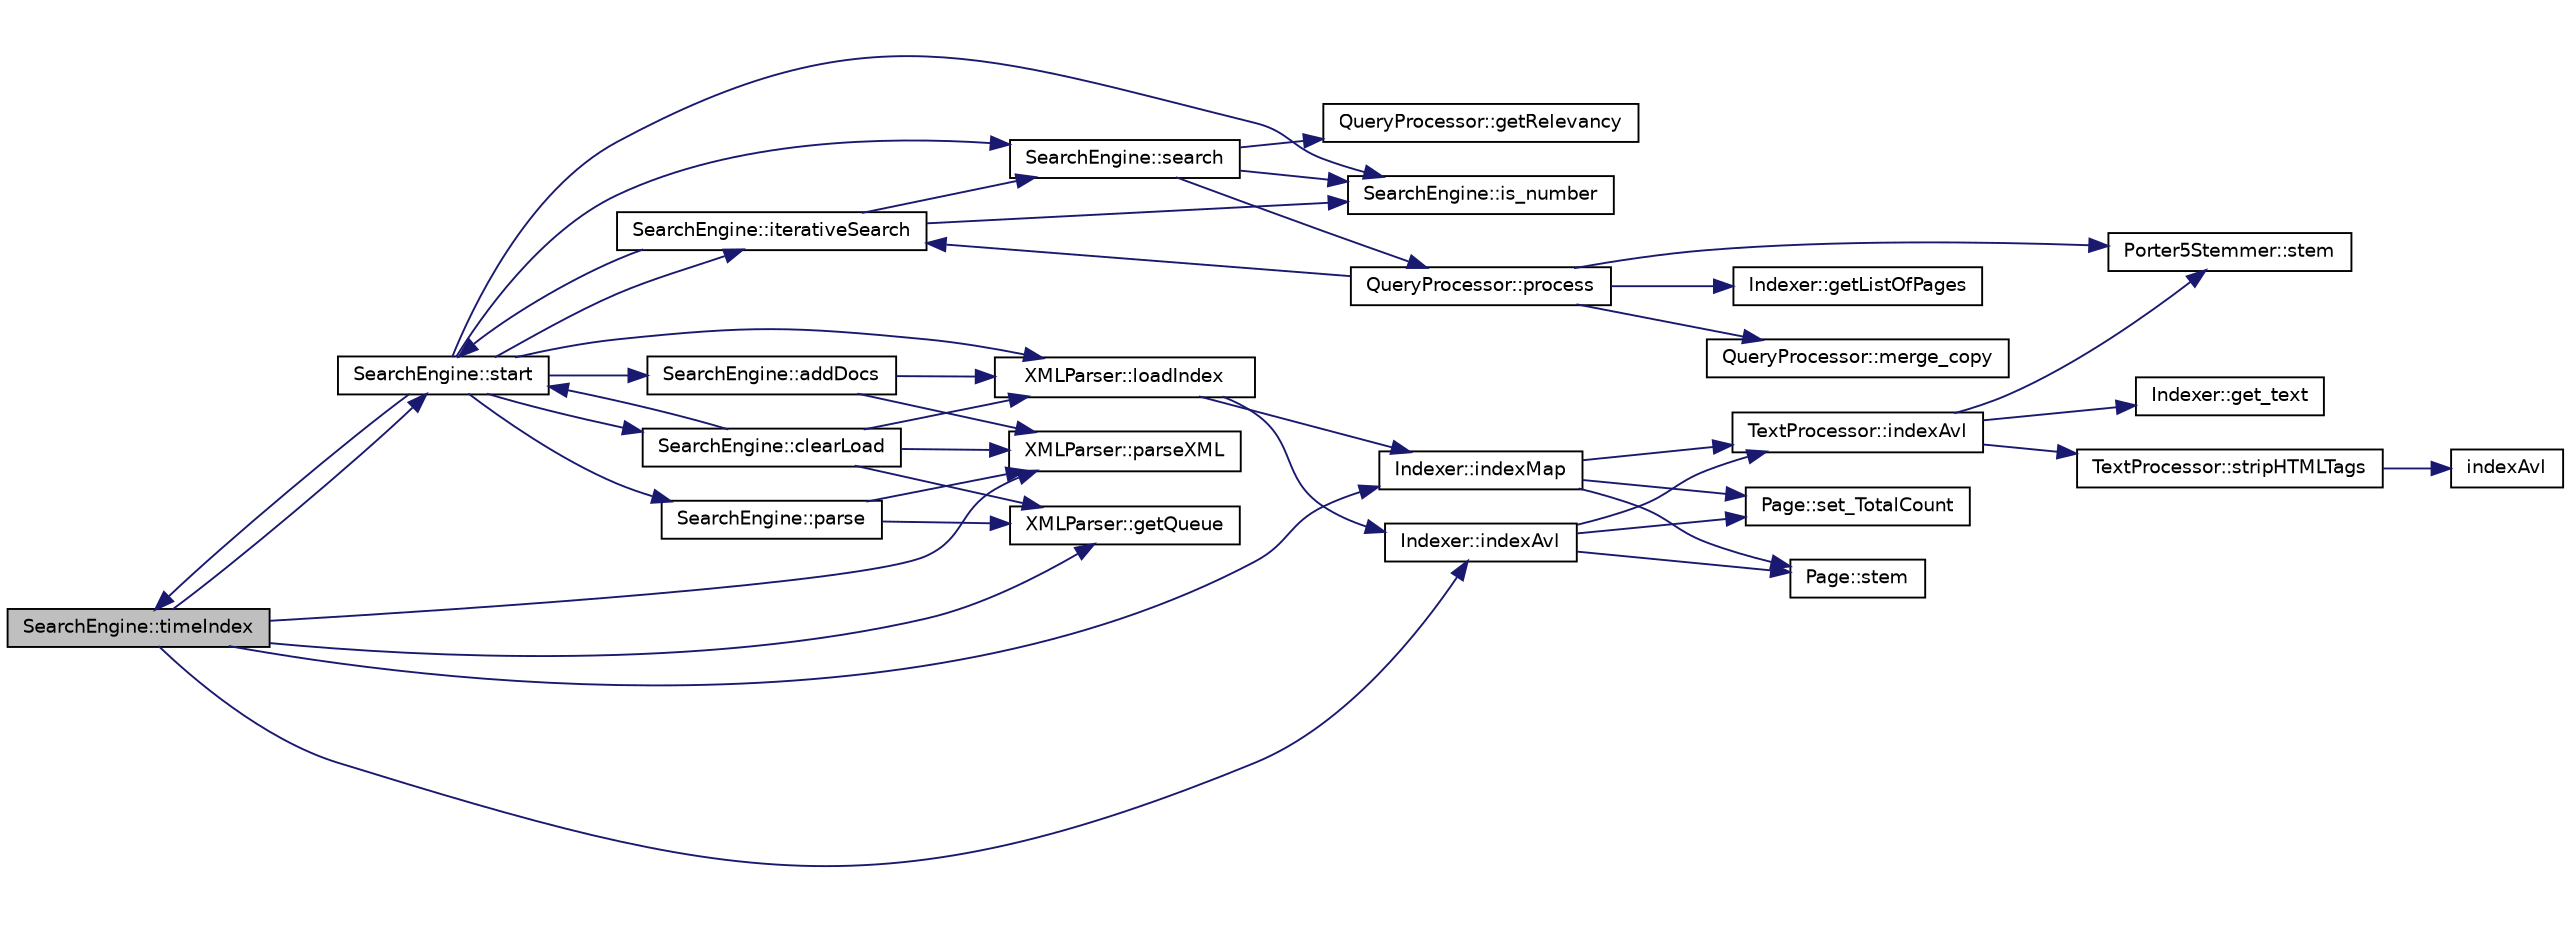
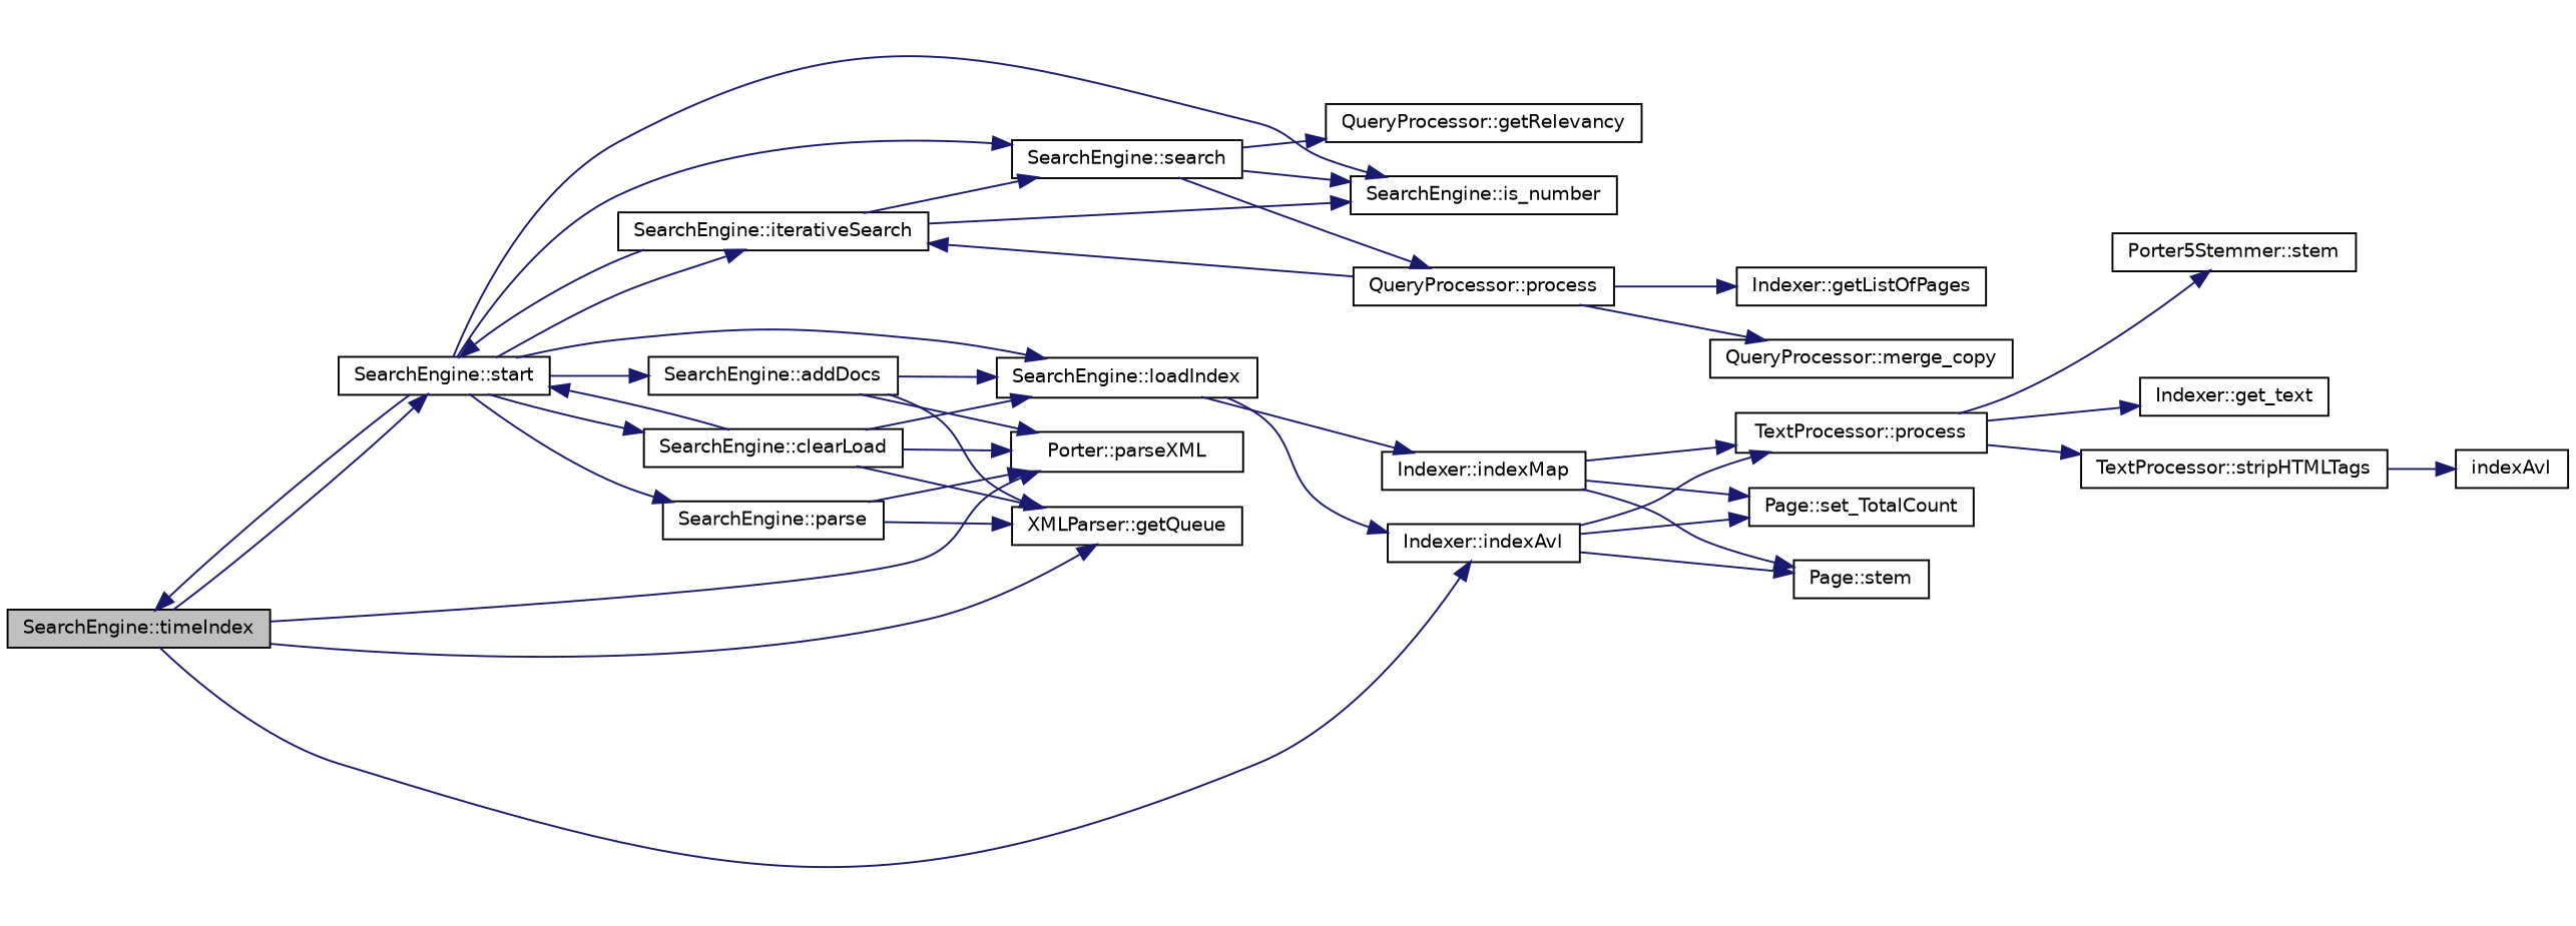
  digraph {
    rankdir=LR
    node [color=black fillcolor=white fontname=Helvetica fontsize=10 shape=record style=filled]
    edge [color=midnightblue fontname=Helvetica fontsize=10 labelfontname=Helvetica labelfontsize=10 style=solid]
    n1 [fillcolor=grey75 fontcolor=black height=0.2 label="SearchEngine::timeIndex" width=0.4]
    n2 [height=0.2 label="SearchEngine::start" width=0.4]
-   n3 [height=0.2 label="XMLParser::parseXML" width=0.4]
+   n3 [height=0.2 label="Porter::parseXML" width=0.4]
    n4 [height=0.2 label="XMLParser::getQueue" width=0.4]
    n5 [height=0.2 label="Indexer::indexMap" width=0.4]
    n6 [height=0.2 label="Indexer::indexAvl" width=0.4]
    n7 [height=0.2 label="SearchEngine::parse" width=0.4]
-   n8 [height=0.2 label="XMLParser::loadIndex" width=0.4]
+   n8 [height=0.2 label="SearchEngine::loadIndex" width=0.4]
    n9 [height=0.2 label="SearchEngine::is_number" width=0.4]
    n10 [height=0.2 label="SearchEngine::addDocs" width=0.4]
    n11 [height=0.2 label="SearchEngine::search" width=0.4]
    n12 [height=0.2 label="SearchEngine::clearLoad" width=0.4]
    n13 [height=0.2 label="SearchEngine::iterativeSearch" width=0.4]
-   n14 [height=0.2 label="TextProcessor::indexAvl" width=0.4]
+   n14 [height=0.2 label="TextProcessor::process" width=0.4]
    n15 [height=0.2 label="Page::set_TotalCount" width=0.4]
    n16 [height=0.2 label="Page::stem" width=0.4]
    n17 [height=0.2 label="QueryProcessor::process" width=0.4]
    n18 [height=0.2 label="QueryProcessor::getRelevancy" width=0.4]
    n19 [height=0.2 label="Indexer::get_text" width=0.4]
    n20 [height=0.2 label="TextProcessor::stripHTMLTags" width=0.4]
    n21 [height=0.2 label="Porter5Stemmer::stem" width=0.4]
    n22 [height=0.2 label=indexAvl width=0.4]
    n23 [height=0.2 label="Indexer::getListOfPages" width=0.4]
    n24 [height=0.2 label="QueryProcessor::merge_copy" width=0.4]
    n1 -> n2
    n1 -> n3
    n1 -> n4
-   n1 -> n5
    n1 -> n6
    n2 -> n1
    n2 -> n7
    n2 -> n8
    n2 -> n9
    n2 -> n10
    n2 -> n11
    n2 -> n12
    n2 -> n13
    n5 -> n14
    n5 -> n15
    n5 -> n16
    n6 -> n14
    n6 -> n15
    n6 -> n16
    n7 -> n3
    n7 -> n4
    n8 -> n5
    n8 -> n6
    n10 -> n3
+   n10 -> n4
    n10 -> n8
    n11 -> n9
    n11 -> n17
    n11 -> n18
    n12 -> n2
    n12 -> n3
    n12 -> n4
    n12 -> n8
    n13 -> n2
    n13 -> n9
    n13 -> n11
    n14 -> n19
    n14 -> n20
    n14 -> n21
    n17 -> n13
-   n17 -> n21
    n17 -> n23
    n17 -> n24
    n20 -> n22
  }
